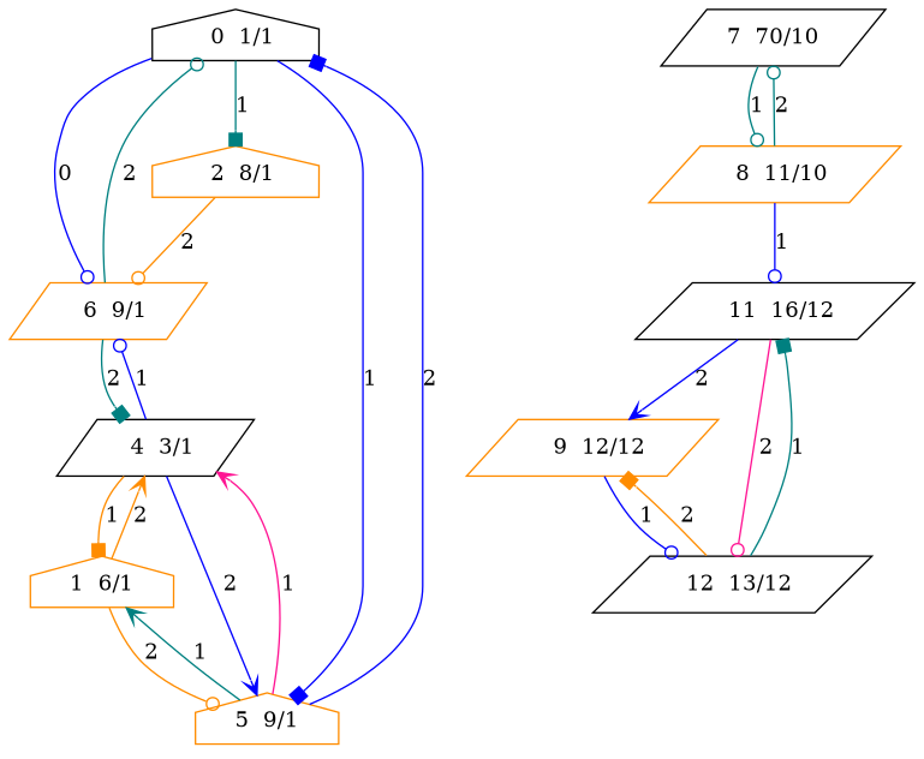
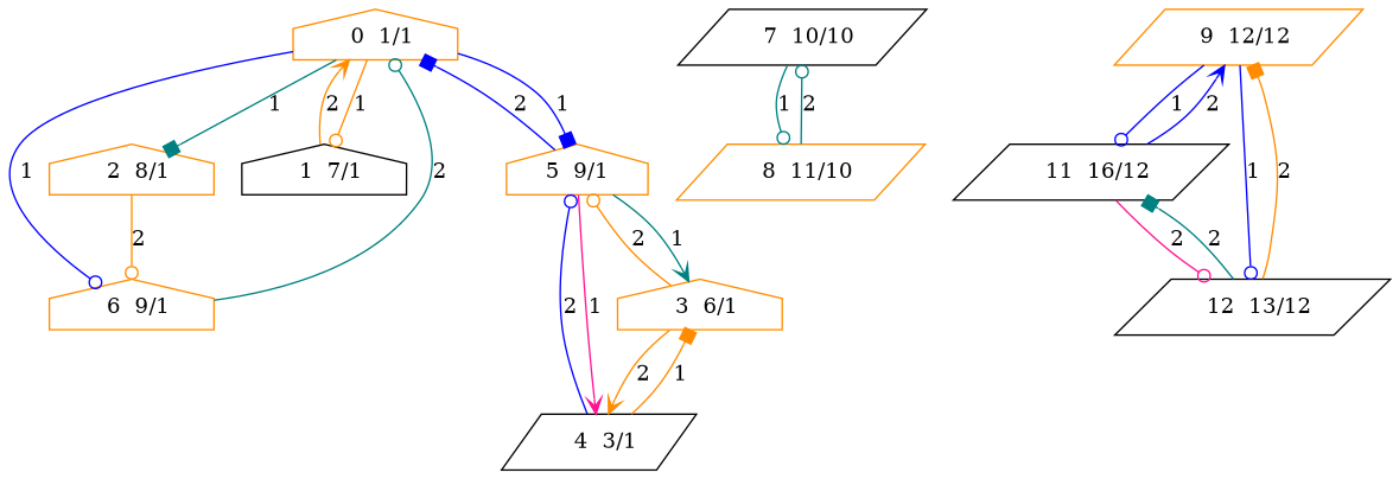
  digraph {
    node [color=darkorange shape=parallelogram]
    edge [arrowhead=odot color=blue]
-   n1 [color=black label="  0  1/1" shape=house]
-   n2 [label="  6  9/1"]
+   n1 [label="  0  1/1" shape=house]
+   n2 [label="  6  9/1" shape=house]
    n3 [label="  2  8/1" shape=house]
+   n4 [color=black label="  1  7/1" shape=house]
    n5 [label="5  9/1" shape=house]
    n6 [color=black label="  4  3/1"]
-   n7 [label="1  6/1" shape=house]
-   n8 [color=black label="7  70/10"]
+   n7 [label="  3  6/1" shape=house]
+   n8 [color=black label="  7  10/10"]
    n9 [label="  8  11/10"]
    n10 [label="  9  12/12"]
    n11 [color=black label="  11  16/12"]
    n12 [color=black label="  12  13/12"]
-   n1 -> n2 [label=0]
+   n1 -> n2 [label=1]
    n1 -> n3 [arrowhead=box color=teal label=1]
+   n1 -> n4 [color=darkorange label=1]
    n1 -> n5 [arrowhead=box label=1]
    n2 -> n1 [color=teal label=2]
-   n2 -> n6 [arrowhead=box color=teal label=2]
    n3 -> n2 [color=darkorange label=2]
+   n4 -> n1 [arrowhead=vee color=darkorange label=2]
    n5 -> n1 [arrowhead=box label=2]
    n5 -> n6 [arrowhead=vee color=deeppink label=1]
    n5 -> n7 [arrowhead=vee color=teal label=1]
-   n6 -> n2 [label=1]
-   n6 -> n5 [arrowhead=vee label=2]
+   n6 -> n5 [label=2]
    n6 -> n7 [arrowhead=box color=darkorange label=1]
    n7 -> n5 [color=darkorange label=2]
    n7 -> n6 [arrowhead=vee color=darkorange label=2]
    n8 -> n9 [color=teal label=1]
    n9 -> n8 [color=teal label=2]
-   n9 -> n11 [label=1]
+   n10 -> n11 [label=1]
    n10 -> n12 [label=1]
    n11 -> n10 [arrowhead=vee label=2]
    n11 -> n12 [color=deeppink label=2]
    n12 -> n10 [arrowhead=box color=darkorange label=2]
-   n12 -> n11 [arrowhead=box color=teal label=1]
+   n12 -> n11 [arrowhead=box color=teal label=2]
  }
